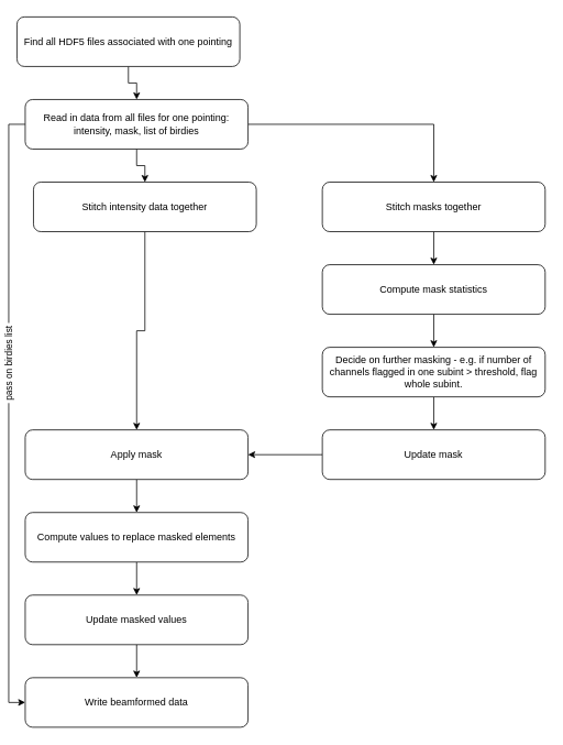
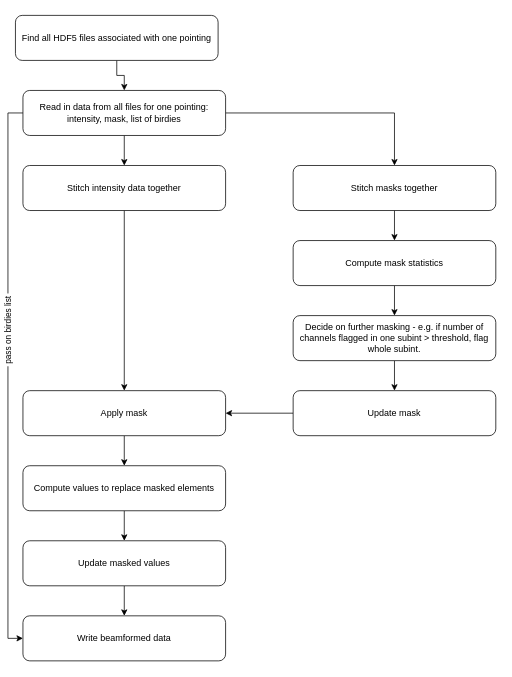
  <mxCell id="0" />
  <mxCell id="1" parent="0" />
  <mxCell id="2" value="" style="edgeStyle=orthogonalEdgeStyle;rounded=0;orthogonalLoop=1;jettySize=auto;html=1;" edge="1" parent="1" source="5" target="9"><mxGeometry relative="1" as="geometry" /></mxCell>
  <mxCell id="3" value="" style="edgeStyle=orthogonalEdgeStyle;rounded=0;orthogonalLoop=1;jettySize=auto;html=1;" edge="1" parent="1" source="5" target="17"><mxGeometry relative="1" as="geometry" /></mxCell>
  <mxCell id="4" value="&amp;nbsp;pass on birdies list&amp;nbsp;" style="edgeStyle=orthogonalEdgeStyle;rounded=0;orthogonalLoop=1;jettySize=auto;html=1;exitX=0;exitY=0.5;exitDx=0;exitDy=0;entryX=0;entryY=0.5;entryDx=0;entryDy=0;labelPosition=center;verticalLabelPosition=middle;align=center;verticalAlign=middle;horizontal=0;" edge="1" parent="1" source="5" target="24"><mxGeometry x="-0.162" relative="1" as="geometry"><mxPoint as="offset" /></mxGeometry></mxCell>
  <mxCell id="5" value="Read in data from all files for one pointing: intensity, mask, list of birdies" style="rounded=1;whiteSpace=wrap;html=1;fontSize=12;glass=0;strokeWidth=1;shadow=0;" vertex="1" parent="1"><mxGeometry x="30" y="120" width="270" height="60" as="geometry" /></mxCell>
  <mxCell id="6" value="" style="edgeStyle=orthogonalEdgeStyle;rounded=0;orthogonalLoop=1;jettySize=auto;html=1;" edge="1" parent="1" source="7" target="5"><mxGeometry relative="1" as="geometry" /></mxCell>
  <mxCell id="7" value="Find all HDF5 files associated with one pointing" style="rounded=1;whiteSpace=wrap;html=1;fontSize=12;glass=0;strokeWidth=1;shadow=0;" vertex="1" parent="1"><mxGeometry x="20" y="20" width="270" height="60" as="geometry" /></mxCell>
  <mxCell id="8" value="" style="edgeStyle=orthogonalEdgeStyle;rounded=0;orthogonalLoop=1;jettySize=auto;html=1;" edge="1" parent="1" source="9" target="11"><mxGeometry relative="1" as="geometry" /></mxCell>
  <mxCell id="9" value="Stitch masks together" style="rounded=1;whiteSpace=wrap;html=1;fontSize=12;glass=0;strokeWidth=1;shadow=0;" vertex="1" parent="1"><mxGeometry x="390" y="220" width="270" height="60" as="geometry" /></mxCell>
  <mxCell id="10" value="" style="edgeStyle=orthogonalEdgeStyle;rounded=0;orthogonalLoop=1;jettySize=auto;html=1;" edge="1" parent="1" source="11" target="13"><mxGeometry relative="1" as="geometry" /></mxCell>
  <mxCell id="11" value="Compute mask statistics" style="rounded=1;whiteSpace=wrap;html=1;fontSize=12;glass=0;strokeWidth=1;shadow=0;" vertex="1" parent="1"><mxGeometry x="390" y="320" width="270" height="60" as="geometry" /></mxCell>
  <mxCell id="12" value="" style="edgeStyle=orthogonalEdgeStyle;rounded=0;orthogonalLoop=1;jettySize=auto;html=1;" edge="1" parent="1" source="13" target="15"><mxGeometry relative="1" as="geometry" /></mxCell>
  <mxCell id="13" value="Decide on further masking - e.g. if number of channels flagged in one subint &amp;gt; threshold, flag whole subint." style="rounded=1;whiteSpace=wrap;html=1;fontSize=12;glass=0;strokeWidth=1;shadow=0;" vertex="1" parent="1"><mxGeometry x="390" y="420" width="270" height="60" as="geometry" /></mxCell>
  <mxCell id="14" value="" style="edgeStyle=orthogonalEdgeStyle;rounded=0;orthogonalLoop=1;jettySize=auto;html=1;entryX=1;entryY=0.5;entryDx=0;entryDy=0;" edge="1" parent="1" source="15" target="19"><mxGeometry relative="1" as="geometry"><mxPoint x="310" y="550" as="targetPoint" /></mxGeometry></mxCell>
  <mxCell id="15" value="Update mask" style="rounded=1;whiteSpace=wrap;html=1;fontSize=12;glass=0;strokeWidth=1;shadow=0;" vertex="1" parent="1"><mxGeometry x="390" y="520" width="270" height="60" as="geometry" /></mxCell>
  <mxCell id="16" value="" style="edgeStyle=orthogonalEdgeStyle;rounded=0;orthogonalLoop=1;jettySize=auto;html=1;" edge="1" parent="1" source="17" target="19"><mxGeometry relative="1" as="geometry" /></mxCell>
- <mxCell id="17" value="Stitch intensity data together" style="rounded=1;whiteSpace=wrap;html=1;fontSize=12;glass=0;strokeWidth=1;shadow=0;" vertex="1" parent="1"><mxGeometry x="40" y="220" width="270" height="60" as="geometry" /></mxCell>
+ <mxCell id="17" value="Stitch intensity data together" style="rounded=1;whiteSpace=wrap;html=1;fontSize=12;glass=0;strokeWidth=1;shadow=0;" vertex="1" parent="1"><mxGeometry x="30" y="220" width="270" height="60" as="geometry" /></mxCell>
  <mxCell id="18" value="" style="edgeStyle=orthogonalEdgeStyle;rounded=0;orthogonalLoop=1;jettySize=auto;html=1;" edge="1" parent="1" source="19" target="21"><mxGeometry relative="1" as="geometry" /></mxCell>
  <mxCell id="19" value="Apply mask" style="rounded=1;whiteSpace=wrap;html=1;fontSize=12;glass=0;strokeWidth=1;shadow=0;" vertex="1" parent="1"><mxGeometry x="30" y="520" width="270" height="60" as="geometry" /></mxCell>
  <mxCell id="20" value="" style="edgeStyle=orthogonalEdgeStyle;rounded=0;orthogonalLoop=1;jettySize=auto;html=1;" edge="1" parent="1" source="21" target="23"><mxGeometry relative="1" as="geometry" /></mxCell>
  <mxCell id="21" value="Compute values to replace masked elements" style="rounded=1;whiteSpace=wrap;html=1;fontSize=12;glass=0;strokeWidth=1;shadow=0;" vertex="1" parent="1"><mxGeometry x="30" y="620" width="270" height="60" as="geometry" /></mxCell>
  <mxCell id="22" value="" style="edgeStyle=orthogonalEdgeStyle;rounded=0;orthogonalLoop=1;jettySize=auto;html=1;" edge="1" parent="1" source="23" target="24"><mxGeometry relative="1" as="geometry" /></mxCell>
  <mxCell id="23" value="Update masked values" style="rounded=1;whiteSpace=wrap;html=1;fontSize=12;glass=0;strokeWidth=1;shadow=0;" vertex="1" parent="1"><mxGeometry x="30" y="720" width="270" height="60" as="geometry" /></mxCell>
  <mxCell id="24" value="Write beamformed data" style="rounded=1;whiteSpace=wrap;html=1;fontSize=12;glass=0;strokeWidth=1;shadow=0;" vertex="1" parent="1"><mxGeometry x="30" y="820" width="270" height="60" as="geometry" /></mxCell>
